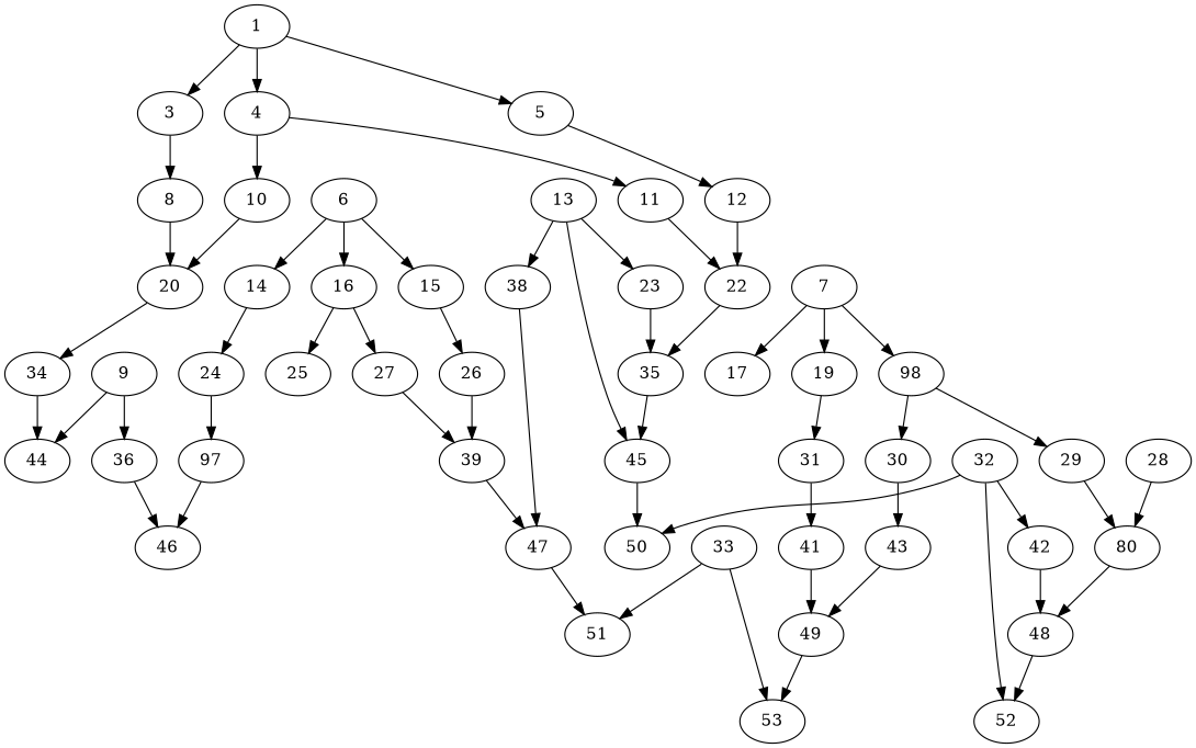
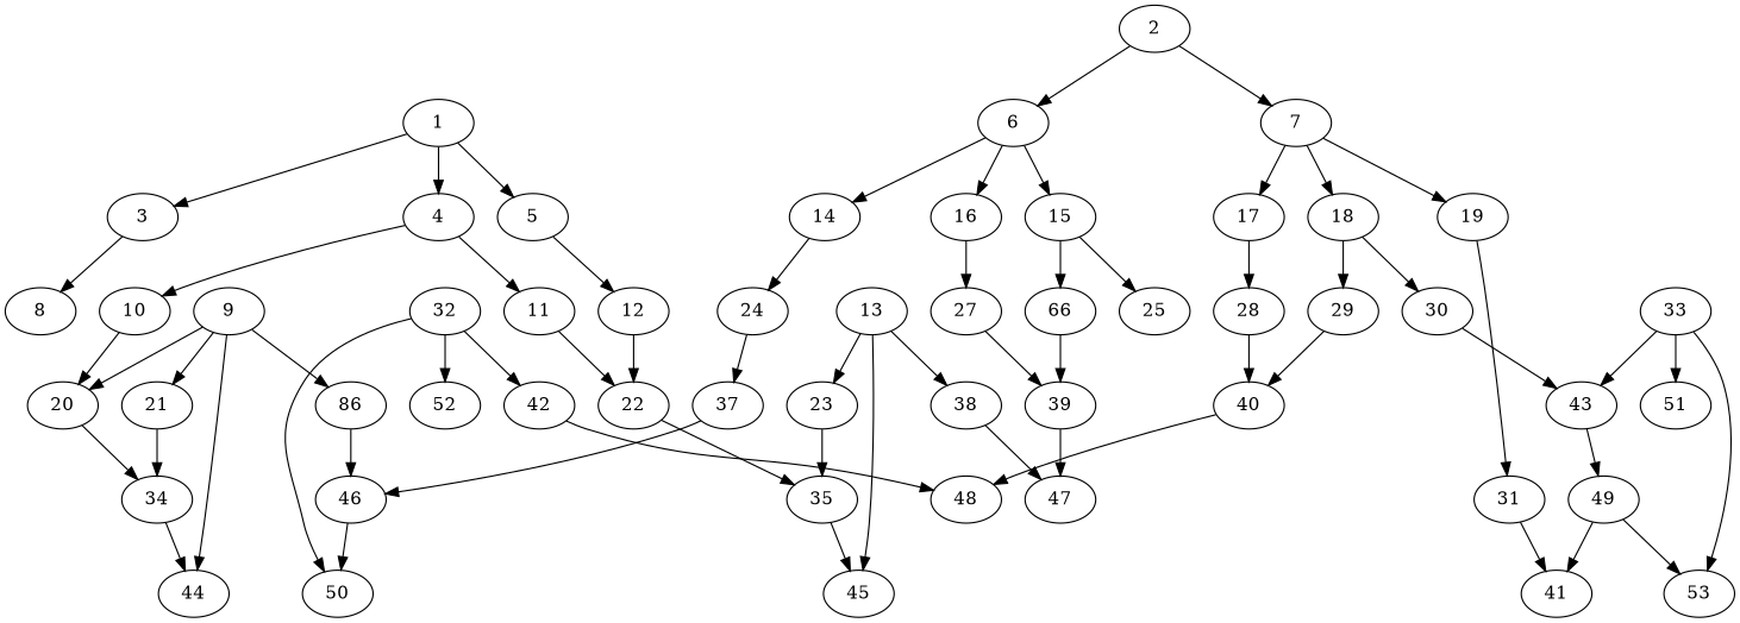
  strict digraph {
    fontname="DejaVu Serif"
    node [fontname="DejaVu Serif"]
    edge [fontname="DejaVu Serif"]
    1
    3
    4
    5
    8
    10
    11
    12
    20
    22
+   2
    6
    7
    14
    15
    16
    17
-   18 [label=98]
+   18
    19
    24
    25
-   26
+   26 [label=66]
    27
    28
    29
    30
    31
    34
    35
-   37 [label=97]
+   37
    39
-   40 [label=80]
+   40
    43
    41
    44
    9
-   36
+   21
+   36 [label=86]
    46
    50
    45
    13
    23
    38
    47
    51
    48
    49
    52
    53
    32
    42
    33
    1 -> 3
    1 -> 4
    1 -> 5
    3 -> 8
    4 -> 10
    4 -> 11
    5 -> 12
-   8 -> 20
+   9 -> 20
    10 -> 20
    11 -> 22
    12 -> 22
    20 -> 34
    22 -> 35
+   2 -> 6
+   2 -> 7
    6 -> 14
    6 -> 15
    6 -> 16
    7 -> 17
    7 -> 18
    7 -> 19
    14 -> 24
-   16 -> 25
+   15 -> 25
    15 -> 26
    16 -> 27
+   17 -> 28
    18 -> 29
    18 -> 30
    19 -> 31
    24 -> 37
    26 -> 39
    27 -> 39
    28 -> 40
    29 -> 40
    30 -> 43
    31 -> 41
    34 -> 44
    35 -> 45
    37 -> 46
    39 -> 47
    40 -> 48
    43 -> 49
-   41 -> 49
+   49 -> 41
    9 -> 44
+   9 -> 21
    9 -> 36
+   21 -> 34
    36 -> 46
-   45 -> 50
+   46 -> 50
    13 -> 45
    13 -> 23
    13 -> 38
    23 -> 35
    38 -> 47
-   47 -> 51
-   48 -> 52
    49 -> 53
    32 -> 50
    32 -> 52
    32 -> 42
    42 -> 48
+   33 -> 43
    33 -> 51
    33 -> 53
  }
